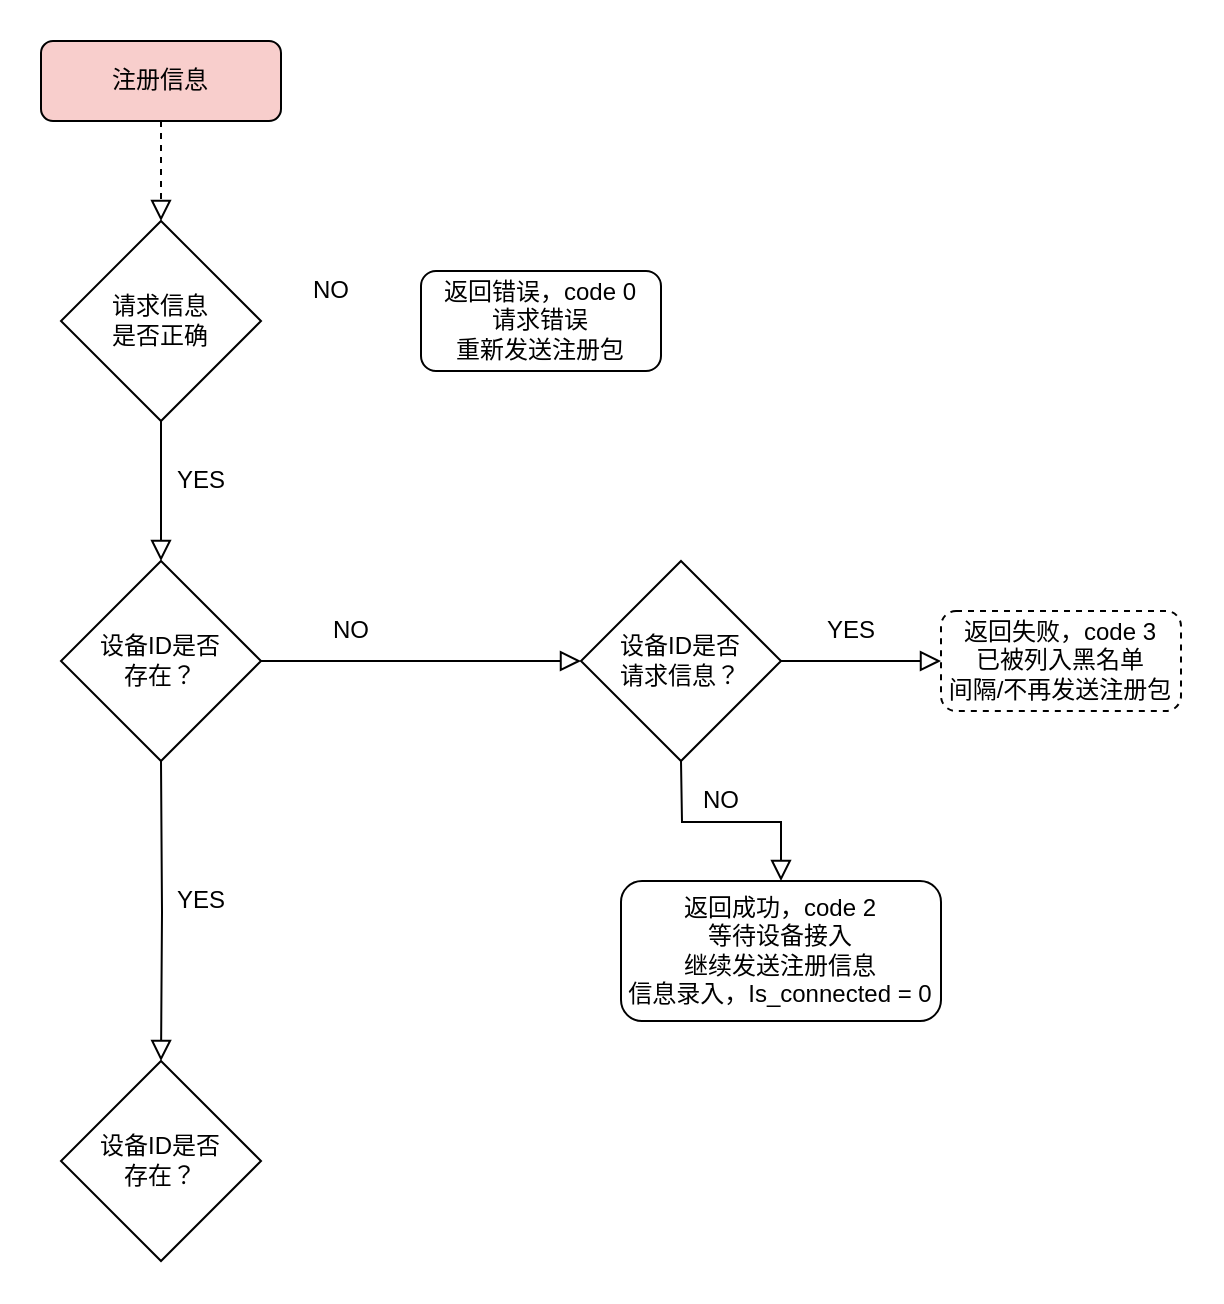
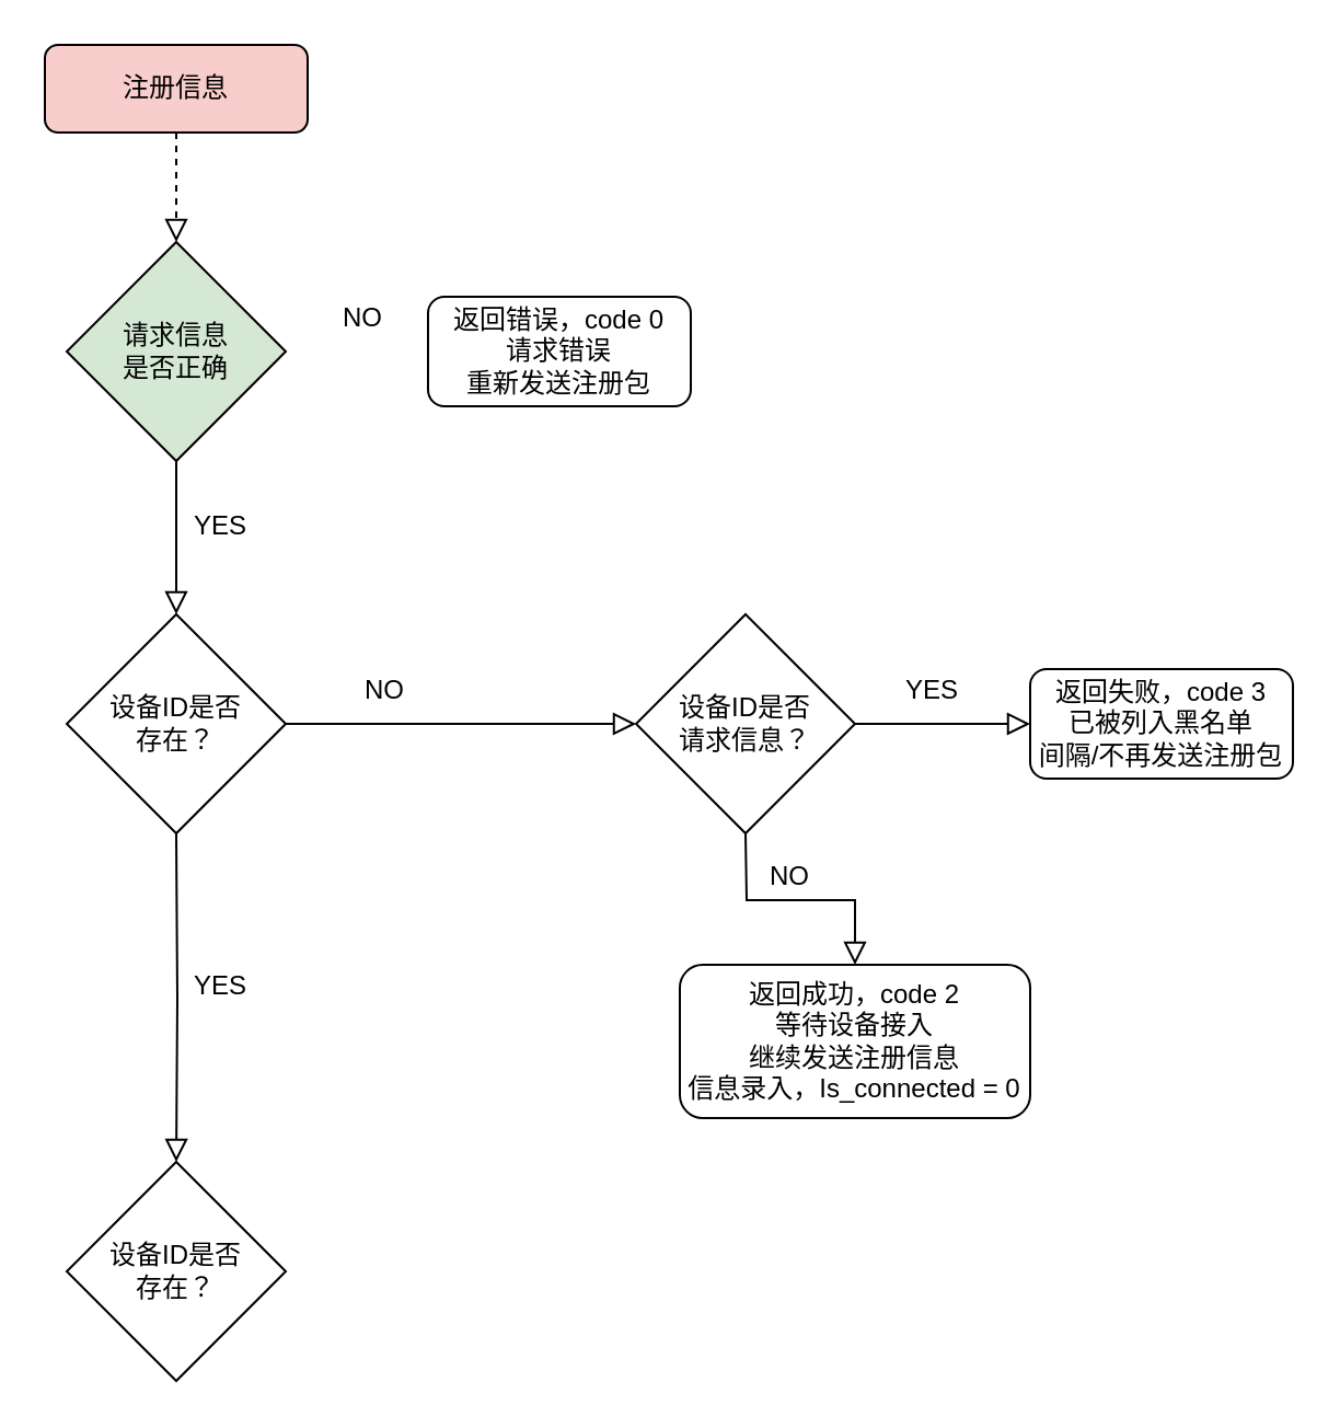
  <mxCell id="0" />
  <mxCell id="1" parent="0" />
  <mxCell id="2" value="" style="rounded=0;html=1;jettySize=auto;orthogonalLoop=1;fontSize=11;endArrow=block;endFill=0;endSize=8;strokeWidth=1;shadow=0;labelBackgroundColor=none;edgeStyle=orthogonalEdgeStyle;" parent="1" edge="1"><mxGeometry relative="1" as="geometry"><mxPoint x="80" y="210" as="sourcePoint" /><mxPoint x="80" y="280" as="targetPoint" /></mxGeometry></mxCell>
  <mxCell id="3" value="注册信息" style="rounded=1;whiteSpace=wrap;html=1;fontSize=12;glass=0;strokeWidth=1;shadow=0;fillColor=#f8cecc;" parent="1" vertex="1"><mxGeometry x="20" y="20" width="120" height="40" as="geometry" /></mxCell>
  <mxCell id="4" value="设备ID是否&lt;br&gt;请求信息？" style="rhombus;whiteSpace=wrap;html=1;rounded=0;" vertex="1" parent="1"><mxGeometry x="290" y="280" width="100" height="100" as="geometry" /></mxCell>
- <mxCell id="5" value="返回错误，code 0&lt;br&gt;请求错误&lt;br&gt;重新发送注册包" style="rounded=1;whiteSpace=wrap;html=1;" vertex="1" parent="1"><mxGeometry x="210" y="135" width="120" height="50" as="geometry" /></mxCell>
+ <mxCell id="5" value="返回错误，code 0&lt;br&gt;请求错误&lt;br&gt;重新发送注册包" style="rounded=1;whiteSpace=wrap;html=1;" vertex="1" parent="1"><mxGeometry x="195" y="135" width="120" height="50" as="geometry" /></mxCell>
  <mxCell id="6" value="" style="endArrow=block;html=1;shadow=0;labelBackgroundColor=none;endSize=8;strokeWidth=1;endFill=0;rounded=0;exitX=1;exitY=0.5;exitDx=0;exitDy=0;entryX=0;entryY=0.5;entryDx=0;entryDy=0;" edge="1" parent="1" target="4"><mxGeometry width="50" height="50" relative="1" as="geometry"><mxPoint x="130" y="330" as="sourcePoint" /><mxPoint x="300" y="400" as="targetPoint" /></mxGeometry></mxCell>
  <mxCell id="7" value="NO" style="text;html=1;align=center;verticalAlign=middle;resizable=0;points=[];autosize=1;strokeColor=none;" vertex="1" parent="1"><mxGeometry x="160" y="305" width="30" height="20" as="geometry" /></mxCell>
- <mxCell id="8" value="请求信息&lt;br&gt;是否正确" style="rhombus;whiteSpace=wrap;html=1;rounded=0;" vertex="1" parent="1"><mxGeometry x="30" y="110" width="100" height="100" as="geometry" /></mxCell>
+ <mxCell id="8" value="请求信息&lt;br&gt;是否正确" style="rhombus;whiteSpace=wrap;html=1;rounded=0;fillColor=#d5e8d4;" vertex="1" parent="1"><mxGeometry x="30" y="110" width="100" height="100" as="geometry" /></mxCell>
  <mxCell id="9" value="" style="endArrow=block;html=1;shadow=0;labelBackgroundColor=none;endSize=8;strokeWidth=1;endFill=0;rounded=0;exitX=0.5;exitY=1;exitDx=0;exitDy=0;dashed=1;" edge="1" parent="1" source="3" target="8"><mxGeometry width="50" height="50" relative="1" as="geometry"><mxPoint x="70" y="80" as="sourcePoint" /><mxPoint x="-10" y="80" as="targetPoint" /></mxGeometry></mxCell>
  <mxCell id="10" value="NO" style="text;html=1;align=center;verticalAlign=middle;resizable=0;points=[];autosize=1;strokeColor=none;" vertex="1" parent="1"><mxGeometry x="150" y="135" width="30" height="20" as="geometry" /></mxCell>
  <mxCell id="11" value="YES" style="text;html=1;align=center;verticalAlign=middle;resizable=0;points=[];autosize=1;strokeColor=none;" vertex="1" parent="1"><mxGeometry x="80" y="230" width="40" height="20" as="geometry" /></mxCell>
  <mxCell id="12" value="设备ID是否&lt;br&gt;存在？" style="rhombus;whiteSpace=wrap;html=1;rounded=0;" vertex="1" parent="1"><mxGeometry x="30" y="280" width="100" height="100" as="geometry" /></mxCell>
  <mxCell id="13" value="" style="rounded=0;html=1;jettySize=auto;orthogonalLoop=1;fontSize=11;endArrow=block;endFill=0;endSize=8;strokeWidth=1;shadow=0;labelBackgroundColor=none;edgeStyle=orthogonalEdgeStyle;entryX=0.5;entryY=0;entryDx=0;entryDy=0;" edge="1" parent="1" target="18"><mxGeometry relative="1" as="geometry"><mxPoint x="340" y="380" as="sourcePoint" /><mxPoint x="340" y="450" as="targetPoint" /></mxGeometry></mxCell>
- <mxCell id="14" value="返回失败，code 3&lt;br&gt;已被列入黑名单&lt;br&gt;间隔/不再发送注册包" style="rounded=1;whiteSpace=wrap;html=1;dashed=1;" vertex="1" parent="1"><mxGeometry x="470" y="305" width="120" height="50" as="geometry" /></mxCell>
+ <mxCell id="14" value="返回失败，code 3&lt;br&gt;已被列入黑名单&lt;br&gt;间隔/不再发送注册包" style="rounded=1;whiteSpace=wrap;html=1;" vertex="1" parent="1"><mxGeometry x="470" y="305" width="120" height="50" as="geometry" /></mxCell>
  <mxCell id="15" value="" style="endArrow=block;html=1;shadow=0;labelBackgroundColor=none;endSize=8;strokeWidth=1;endFill=0;rounded=0;" edge="1" parent="1" target="14"><mxGeometry width="50" height="50" relative="1" as="geometry"><mxPoint x="390" y="330" as="sourcePoint" /><mxPoint x="690" y="370" as="targetPoint" /></mxGeometry></mxCell>
  <mxCell id="16" value="YES" style="text;html=1;align=center;verticalAlign=middle;resizable=0;points=[];autosize=1;strokeColor=none;" vertex="1" parent="1"><mxGeometry x="405" y="305" width="40" height="20" as="geometry" /></mxCell>
  <mxCell id="17" value="NO" style="text;html=1;align=center;verticalAlign=middle;resizable=0;points=[];autosize=1;strokeColor=none;" vertex="1" parent="1"><mxGeometry x="345" y="390" width="30" height="20" as="geometry" /></mxCell>
  <mxCell id="18" value="返回成功，code 2&lt;br&gt;等待设备接入&lt;br&gt;继续发送注册信息&lt;br&gt;信息录入，Is_connected = 0" style="rounded=1;whiteSpace=wrap;html=1;" vertex="1" parent="1"><mxGeometry x="310" y="440" width="160" height="70" as="geometry" /></mxCell>
  <mxCell id="19" value="" style="rounded=0;html=1;jettySize=auto;orthogonalLoop=1;fontSize=11;endArrow=block;endFill=0;endSize=8;strokeWidth=1;shadow=0;labelBackgroundColor=none;edgeStyle=orthogonalEdgeStyle;entryX=0.5;entryY=0;entryDx=0;entryDy=0;" edge="1" parent="1" target="21"><mxGeometry relative="1" as="geometry"><mxPoint x="80" y="380" as="sourcePoint" /><mxPoint x="80" y="450" as="targetPoint" /></mxGeometry></mxCell>
  <mxCell id="20" value="YES" style="text;html=1;align=center;verticalAlign=middle;resizable=0;points=[];autosize=1;strokeColor=none;" vertex="1" parent="1"><mxGeometry x="80" y="440" width="40" height="20" as="geometry" /></mxCell>
  <mxCell id="21" value="设备ID是否&lt;br&gt;存在？" style="rhombus;whiteSpace=wrap;html=1;rounded=0;" vertex="1" parent="1"><mxGeometry x="30" y="530" width="100" height="100" as="geometry" /></mxCell>
